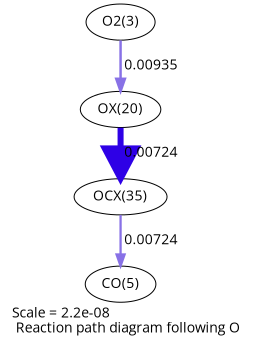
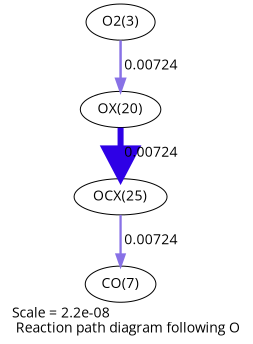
  digraph {
    fontname="Open Sans"
    label="Scale = 2.2e-08\l Reaction path diagram following O"
    node [fontname="Open Sans"]
    edge [fontname="Open Sans"]
    n1 [label="O2(3)"]
    n2 [label="OX(20)"]
-   n3 [label="OCX(35)"]
-   n4 [label="CO(5)"]
-   n1 -> n2 [arrowsize=1.24 color="0.7, 0.509, 0.9" label=" 0.00935" penwidth=2.47]
+   n3 [label="OCX(25)"]
+   n4 [label="CO(7)"]
+   n1 -> n2 [arrowsize=1.24 color="0.7, 0.509, 0.9" label=" 0.00724" penwidth=2.47]
    n2 -> n3 [arrowsize=3 color="0.7, 1.5, 0.9" label=" 0.00724" penwidth=6]
    n3 -> n4 [arrowsize=1.14 color="0.7, 0.507, 0.9" label=" 0.00724" penwidth=2.28]
  }
